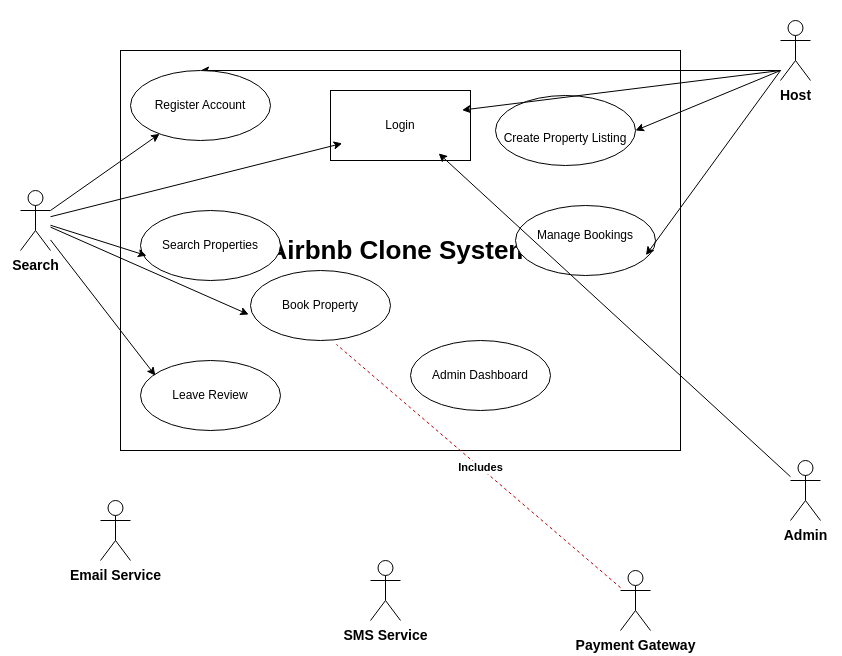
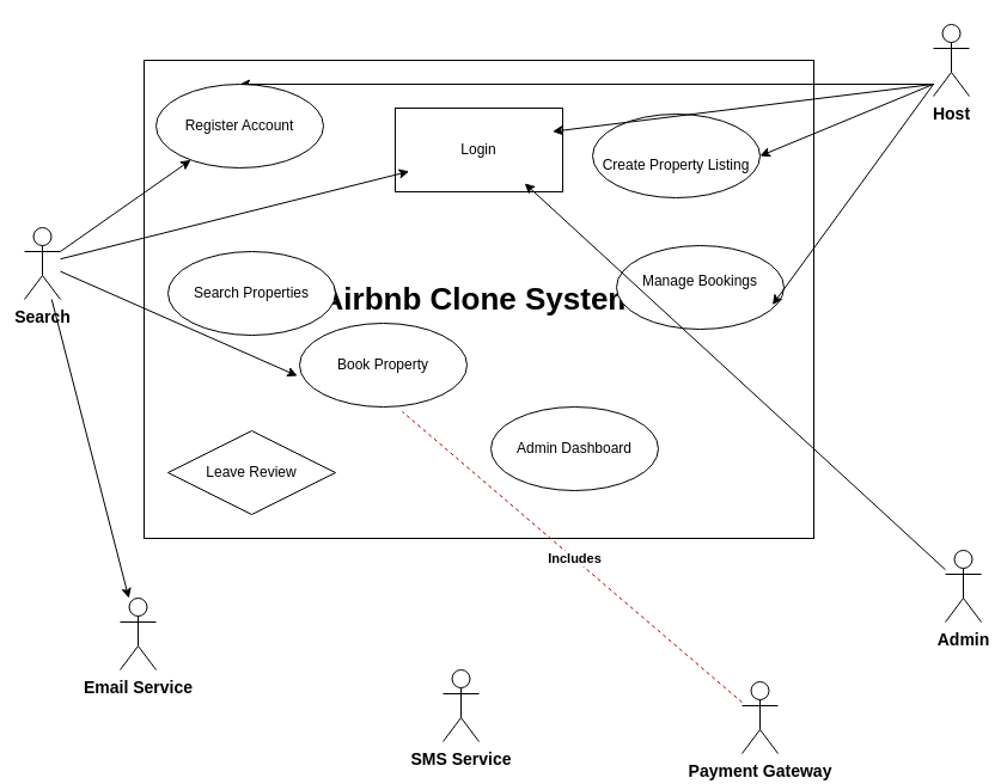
  <mxCell id="0" />
  <mxCell id="1" parent="0" />
  <mxCell id="2" value="&lt;font style=&quot;font-size: 26px; line-height: 180%; color: light-dark(rgb(0, 0, 0), rgb(93, 93, 93));&quot;&gt;&lt;b&gt;Airbnb Clone System&lt;/b&gt;&lt;/font&gt;" style="html=1;whiteSpace=wrap;" vertex="1" parent="1"><mxGeometry x="120" y="50" width="560" height="400" as="geometry" /></mxCell>
  <mxCell id="3" style="rounded=0;orthogonalLoop=1;jettySize=auto;html=1;exitX=1;exitY=0.333;exitDx=0;exitDy=0;exitPerimeter=0;" edge="1" parent="1" source="4" target="10"><mxGeometry relative="1" as="geometry" /></mxCell>
  <mxCell id="4" value="&lt;b&gt;&lt;font style=&quot;font-size: 14px;&quot;&gt;Search&lt;/font&gt;&lt;/b&gt;" style="shape=umlActor;verticalLabelPosition=bottom;verticalAlign=top;html=1;" vertex="1" parent="1"><mxGeometry x="20" y="190" width="30" height="60" as="geometry" /></mxCell>
  <mxCell id="5" value="&lt;b&gt;&lt;font style=&quot;font-size: 14px;&quot;&gt;Email Service&lt;/font&gt;&lt;/b&gt;" style="shape=umlActor;verticalLabelPosition=bottom;verticalAlign=top;html=1;" vertex="1" parent="1"><mxGeometry x="100" y="500" width="30" height="60" as="geometry" /></mxCell>
  <mxCell id="6" style="rounded=0;orthogonalLoop=1;jettySize=auto;html=1;entryX=0.5;entryY=0;entryDx=0;entryDy=0;" edge="1" parent="1" target="10"><mxGeometry relative="1" as="geometry"><mxPoint x="780" y="70" as="sourcePoint" /></mxGeometry></mxCell>
  <mxCell id="7" style="rounded=0;orthogonalLoop=1;jettySize=auto;html=1;entryX=1;entryY=0.5;entryDx=0;entryDy=0;" edge="1" parent="1" target="15"><mxGeometry relative="1" as="geometry"><mxPoint x="780" y="70" as="sourcePoint" /></mxGeometry></mxCell>
  <mxCell id="8" value="&lt;b&gt;&lt;font style=&quot;font-size: 14px;&quot;&gt;Host&lt;/font&gt;&lt;/b&gt;" style="shape=umlActor;verticalLabelPosition=bottom;verticalAlign=top;html=1;" vertex="1" parent="1"><mxGeometry x="780" y="20" width="30" height="60" as="geometry" /></mxCell>
  <mxCell id="9" value="&lt;b&gt;&lt;font style=&quot;font-size: 14px;&quot;&gt;Payment Gateway&lt;/font&gt;&lt;/b&gt;" style="shape=umlActor;verticalLabelPosition=bottom;verticalAlign=top;html=1;" vertex="1" parent="1"><mxGeometry x="620" y="570" width="30" height="60" as="geometry" /></mxCell>
  <mxCell id="10" value="&lt;div style=&quot;line-height: 90%;&quot;&gt;Register Account&lt;/div&gt;" style="ellipse;whiteSpace=wrap;html=1;" vertex="1" parent="1"><mxGeometry x="130" y="70" width="140" height="70" as="geometry" /></mxCell>
  <mxCell id="11" value="Search Properties" style="ellipse;whiteSpace=wrap;html=1;" vertex="1" parent="1"><mxGeometry x="140" y="210" width="140" height="70" as="geometry" /></mxCell>
- <mxCell id="12" value="Leave Review" style="ellipse;whiteSpace=wrap;html=1;" vertex="1" parent="1"><mxGeometry x="140" y="360" width="140" height="70" as="geometry" /></mxCell>
+ <mxCell id="12" value="Leave Review" style="rhombus;whiteSpace=wrap;html=1;" vertex="1" parent="1"><mxGeometry x="140" y="360" width="140" height="70" as="geometry" /></mxCell>
  <mxCell id="13" value="Login" style="whiteSpace=wrap;html=1;rounded=0;" vertex="1" parent="1"><mxGeometry x="330" y="90" width="140" height="70" as="geometry" /></mxCell>
  <mxCell id="14" value="Book Property" style="ellipse;whiteSpace=wrap;html=1;" vertex="1" parent="1"><mxGeometry x="250" y="270" width="140" height="70" as="geometry" /></mxCell>
  <mxCell id="15" value="&lt;br&gt;Create Property Listing" style="ellipse;whiteSpace=wrap;html=1;" vertex="1" parent="1"><mxGeometry x="495" y="95" width="140" height="70" as="geometry" /></mxCell>
  <mxCell id="16" value="&lt;div style=&quot;line-height: 80%;&quot;&gt;Manage Bookings&lt;br&gt;&lt;br&gt;&lt;/div&gt;" style="ellipse;whiteSpace=wrap;html=1;" vertex="1" parent="1"><mxGeometry x="515" y="205" width="140" height="70" as="geometry" /></mxCell>
  <mxCell id="17" value="Admin Dashboard" style="ellipse;whiteSpace=wrap;html=1;" vertex="1" parent="1"><mxGeometry x="410" y="340" width="140" height="70" as="geometry" /></mxCell>
  <mxCell id="18" value="&lt;b&gt;&lt;font style=&quot;font-size: 14px;&quot;&gt;SMS Service&lt;/font&gt;&lt;/b&gt;" style="shape=umlActor;verticalLabelPosition=bottom;verticalAlign=top;html=1;" vertex="1" parent="1"><mxGeometry x="370" y="560" width="30" height="60" as="geometry" /></mxCell>
  <mxCell id="19" style="rounded=0;orthogonalLoop=1;jettySize=auto;html=1;entryX=0.932;entryY=0.708;entryDx=0;entryDy=0;entryPerimeter=0;" edge="1" parent="1" target="16"><mxGeometry relative="1" as="geometry"><mxPoint x="780" y="70" as="sourcePoint" /></mxGeometry></mxCell>
  <mxCell id="20" value="&lt;b&gt;&lt;font style=&quot;font-size: 14px;&quot;&gt;Admin&lt;/font&gt;&lt;/b&gt;" style="shape=umlActor;verticalLabelPosition=bottom;verticalAlign=top;html=1;" vertex="1" parent="1"><mxGeometry x="790" y="460" width="30" height="60" as="geometry" /></mxCell>
- <mxCell id="21" style="rounded=0;orthogonalLoop=1;jettySize=auto;html=1;entryX=0.106;entryY=0.216;entryDx=0;entryDy=0;entryPerimeter=0;" edge="1" parent="1" source="4" target="12"><mxGeometry relative="1" as="geometry" /></mxCell>
- <mxCell id="22" style="rounded=0;orthogonalLoop=1;jettySize=auto;html=1;entryX=0.043;entryY=0.645;entryDx=0;entryDy=0;entryPerimeter=0;" edge="1" parent="1" source="4" target="11"><mxGeometry relative="1" as="geometry" /></mxCell>
+ <mxCell id="21" style="rounded=0;orthogonalLoop=1;jettySize=auto;html=1;" edge="1" parent="1" source="4" target="5"><mxGeometry relative="1" as="geometry" /></mxCell>
  <mxCell id="23" style="rounded=0;orthogonalLoop=1;jettySize=auto;html=1;entryX=-0.013;entryY=0.629;entryDx=0;entryDy=0;entryPerimeter=0;" edge="1" parent="1" source="4" target="14"><mxGeometry relative="1" as="geometry" /></mxCell>
  <mxCell id="24" style="rounded=0;orthogonalLoop=1;jettySize=auto;html=1;entryX=0.083;entryY=0.756;entryDx=0;entryDy=0;entryPerimeter=0;" edge="1" parent="1" source="4" target="13"><mxGeometry relative="1" as="geometry" /></mxCell>
  <mxCell id="25" style="rounded=0;orthogonalLoop=1;jettySize=auto;html=1;entryX=0.94;entryY=0.28;entryDx=0;entryDy=0;entryPerimeter=0;" edge="1" parent="1" target="13"><mxGeometry relative="1" as="geometry"><mxPoint x="780" y="70" as="sourcePoint" /></mxGeometry></mxCell>
  <mxCell id="26" style="rounded=0;orthogonalLoop=1;jettySize=auto;html=1;entryX=0.773;entryY=0.899;entryDx=0;entryDy=0;entryPerimeter=0;" edge="1" parent="1" source="20" target="13"><mxGeometry relative="1" as="geometry" /></mxCell>
  <mxCell id="27" style="rounded=0;orthogonalLoop=1;jettySize=auto;html=1;entryX=0.614;entryY=1.057;entryDx=0;entryDy=0;entryPerimeter=0;dashed=1;fillColor=#e51400;strokeColor=#B20000;endArrow=none;endFill=0;" edge="1" parent="1" source="9" target="14"><mxGeometry relative="1" as="geometry" /></mxCell>
  <mxCell id="28" value="&lt;b&gt;Includes&lt;/b&gt;" style="edgeLabel;html=1;align=center;verticalAlign=middle;resizable=0;points=[];" vertex="1" connectable="0" parent="27"><mxGeometry x="-0.011" relative="1" as="geometry"><mxPoint as="offset" /></mxGeometry></mxCell>
